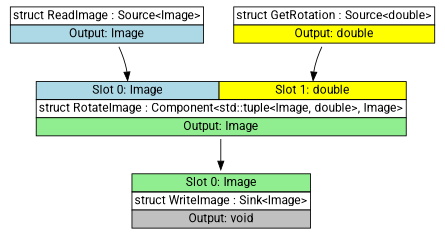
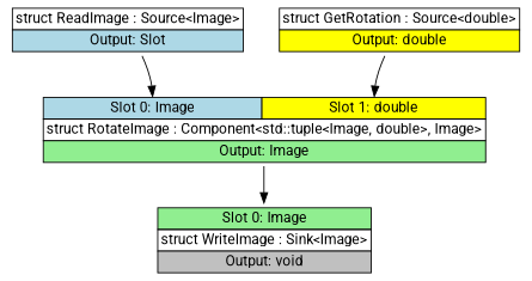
  digraph {
    fontname=Roboto
    node [shape=plaintext fontname=Roboto]
    edge [fontname=Roboto]
-   n1 [label=<     <TABLE BORDER="0" CELLBORDER="1" CELLSPACING="0">       <TR><TD>struct ReadImage : Source&lt;Image&gt;</TD></TR>       <TR><TD BGCOLOR="lightblue">Output: Image</TD></TR>     </TABLE>   >]
+   n1 [label=<     <TABLE BORDER="0" CELLBORDER="1" CELLSPACING="0">       <TR><TD>struct ReadImage : Source&lt;Image&gt;</TD></TR>       <TR><TD BGCOLOR="lightblue">Output: Slot</TD></TR>     </TABLE>   >]
    n2 [label=<     <TABLE BORDER="0" CELLBORDER="1" CELLSPACING="0">       <TR>         <TD BGCOLOR="lightblue" PORT="slot0">Slot 0: Image</TD>         <TD BGCOLOR="yellow" PORT="slot1">Slot 1: double</TD>       </TR>       <TR><TD COLSPAN="2">struct RotateImage : Component&lt;std::tuple&lt;Image, double&gt;, Image&gt;</TD></TR>       <TR><TD COLSPAN="2" BGCOLOR="lightgreen">Output: Image</TD></TR>     </TABLE>   >]
    n3 [label=<     <TABLE BORDER="0" CELLBORDER="1" CELLSPACING="0">       <TR><TD>struct GetRotation : Source&lt;double&gt;</TD></TR>       <TR><TD BGCOLOR="yellow">Output: double</TD></TR>     </TABLE>   >]
    n4 [label=<     <TABLE BORDER="0" CELLBORDER="1" CELLSPACING="0">       <TR><TD BGCOLOR="lightgreen">Slot 0: Image</TD></TR>       <TR><TD>struct WriteImage : Sink&lt;Image&gt;</TD></TR>       <TR><TD BGCOLOR="grey">Output: void</TD></TR>     </TABLE>   >]
    n1 -> n2 [headport=slot0]
    n2 -> n4
    n3 -> n2 [headport=slot1]
  }
